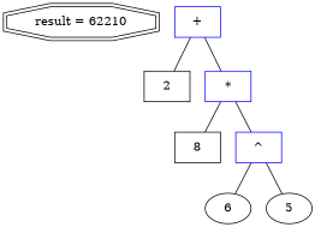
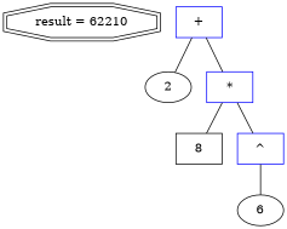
  graph {
    fontname="DejaVu Serif"
    node [fontname="DejaVu Serif" shape=box]
    edge [fontname="DejaVu Serif"]
    n1 [label="result = 62210" shape=doubleoctagon]
    n2 [color=blue label="+"]
-   n3 [label=2]
+   n3 [label=2 shape=""]
    n4 [color=blue label="*"]
    n5 [label=8]
    n6 [color=blue label="^"]
    n7 [label=6 shape=""]
-   n8 [label=5 shape=""]
    n2 -- n3
    n2 -- n4
    n4 -- n5
    n4 -- n6
    n6 -- n7
-   n6 -- n8
  }
